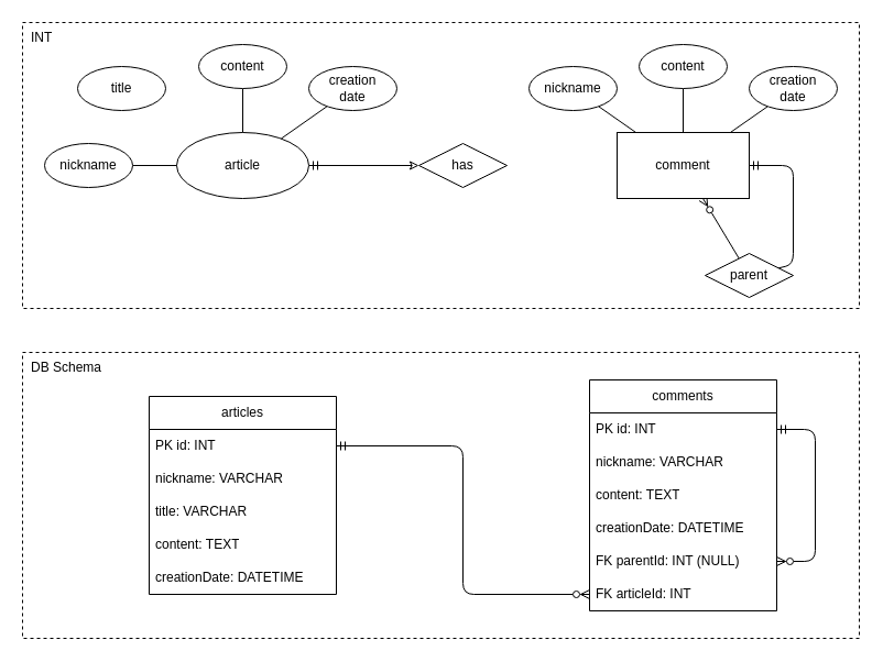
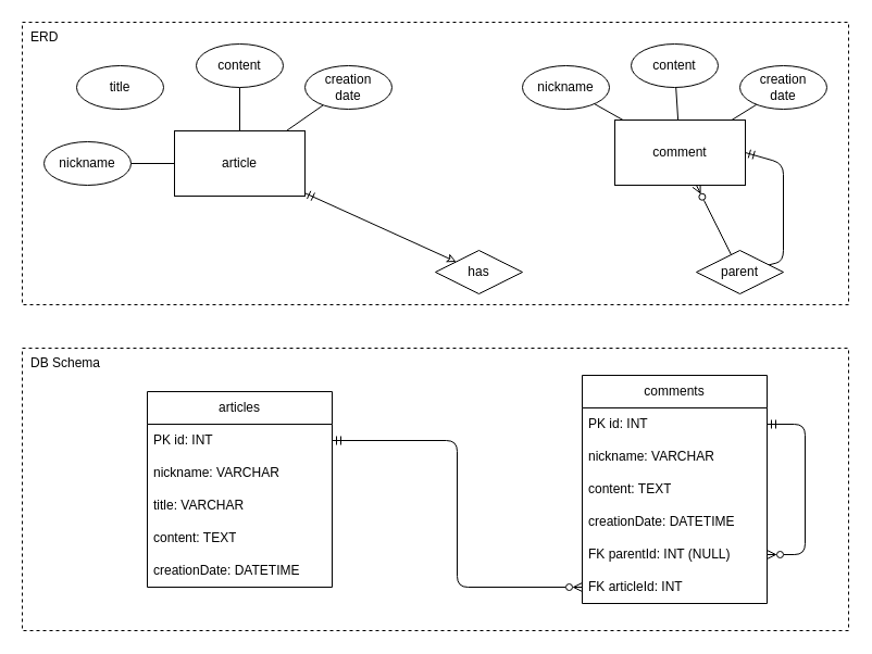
  <mxCell id="0" />
  <mxCell id="1" parent="0" />
- <mxCell id="2" value="INT" style="rounded=0;whiteSpace=wrap;html=1;align=left;verticalAlign=top;spacingLeft=6;fillColor=none;dashed=1;" parent="1" vertex="1"><mxGeometry x="20" y="20" width="760" height="260" as="geometry" /></mxCell>
+ <mxCell id="2" value="ERD" style="rounded=0;whiteSpace=wrap;html=1;align=left;verticalAlign=top;spacingLeft=6;fillColor=none;dashed=1;" parent="1" vertex="1"><mxGeometry x="20" y="20" width="760" height="260" as="geometry" /></mxCell>
  <mxCell id="3" style="edgeStyle=none;html=1;endArrow=classic;endFill=0;startArrow=ERmandOne;startFill=0;" parent="1" source="4" target="7" edge="1"><mxGeometry relative="1" as="geometry" /></mxCell>
- <mxCell id="4" value="article" style="ellipse;whiteSpace=wrap;html=1;" parent="1" vertex="1"><mxGeometry x="160" y="120" width="120" height="60" as="geometry" /></mxCell>
+ <mxCell id="4" value="article" style="rounded=0;whiteSpace=wrap;html=1;" parent="1" vertex="1"><mxGeometry x="160" y="120" width="120" height="60" as="geometry" /></mxCell>
  <mxCell id="5" style="edgeStyle=none;html=1;startArrow=none;startFill=0;endArrow=ERzeroToMany;endFill=0;" parent="1" source="9" target="6" edge="1"><mxGeometry relative="1" as="geometry"><mxPoint x="740" y="150" as="targetPoint" /><mxPoint x="730" y="200" as="sourcePoint" /></mxGeometry></mxCell>
- <mxCell id="6" value="comment" style="rounded=0;whiteSpace=wrap;html=1;" parent="1" vertex="1"><mxGeometry x="560" y="120" width="120" height="60" as="geometry" /></mxCell>
- <mxCell id="7" value="has" style="rhombus;whiteSpace=wrap;html=1;" parent="1" vertex="1"><mxGeometry x="380" y="130" width="80" height="40" as="geometry" /></mxCell>
+ <mxCell id="6" value="comment" style="rounded=0;whiteSpace=wrap;html=1;" parent="1" vertex="1"><mxGeometry x="565" y="110" width="120" height="60" as="geometry" /></mxCell>
+ <mxCell id="7" value="has" style="rhombus;whiteSpace=wrap;html=1;" parent="1" vertex="1"><mxGeometry x="400" y="230" width="80" height="40" as="geometry" /></mxCell>
  <mxCell id="8" style="edgeStyle=none;html=1;entryX=1;entryY=0.5;entryDx=0;entryDy=0;startArrow=none;startFill=0;endArrow=ERmandOne;endFill=0;" parent="1" source="9" target="6" edge="1"><mxGeometry relative="1" as="geometry"><Array as="points"><mxPoint x="720" y="240" /><mxPoint x="720" y="150" /></Array></mxGeometry></mxCell>
  <mxCell id="9" value="parent" style="rhombus;whiteSpace=wrap;html=1;" parent="1" vertex="1"><mxGeometry x="640" y="230" width="80" height="40" as="geometry" /></mxCell>
  <mxCell id="10" style="edgeStyle=none;html=1;startArrow=none;startFill=0;endArrow=none;endFill=0;" parent="1" source="11" target="4" edge="1"><mxGeometry relative="1" as="geometry" /></mxCell>
  <mxCell id="11" value="nickname" style="ellipse;whiteSpace=wrap;html=1;" parent="1" vertex="1"><mxGeometry x="40" y="130" width="80" height="40" as="geometry" /></mxCell>
  <mxCell id="12" value="title" style="ellipse;whiteSpace=wrap;html=1;" parent="1" vertex="1"><mxGeometry x="70" y="60" width="80" height="40" as="geometry" /></mxCell>
  <mxCell id="13" style="edgeStyle=none;html=1;startArrow=none;startFill=0;endArrow=none;endFill=0;" parent="1" source="14" target="4" edge="1"><mxGeometry relative="1" as="geometry" /></mxCell>
  <mxCell id="14" value="content" style="ellipse;whiteSpace=wrap;html=1;" parent="1" vertex="1"><mxGeometry x="180" y="40" width="80" height="40" as="geometry" /></mxCell>
  <mxCell id="15" style="edgeStyle=none;html=1;startArrow=none;startFill=0;endArrow=none;endFill=0;" parent="1" source="16" target="4" edge="1"><mxGeometry relative="1" as="geometry" /></mxCell>
  <mxCell id="16" value="creation&lt;br&gt;date" style="ellipse;whiteSpace=wrap;html=1;" parent="1" vertex="1"><mxGeometry x="280" y="60" width="80" height="40" as="geometry" /></mxCell>
  <mxCell id="17" style="edgeStyle=none;html=1;startArrow=none;startFill=0;endArrow=none;endFill=0;" parent="1" source="18" target="6" edge="1"><mxGeometry relative="1" as="geometry"><mxPoint x="600" y="80" as="targetPoint" /></mxGeometry></mxCell>
  <mxCell id="18" value="nickname" style="ellipse;whiteSpace=wrap;html=1;" parent="1" vertex="1"><mxGeometry x="480" y="60" width="80" height="40" as="geometry" /></mxCell>
  <mxCell id="19" style="edgeStyle=none;html=1;startArrow=none;startFill=0;endArrow=none;endFill=0;" parent="1" source="20" target="6" edge="1"><mxGeometry relative="1" as="geometry" /></mxCell>
  <mxCell id="20" value="content" style="ellipse;whiteSpace=wrap;html=1;" parent="1" vertex="1"><mxGeometry x="580" y="40" width="80" height="40" as="geometry" /></mxCell>
  <mxCell id="21" style="edgeStyle=none;html=1;startArrow=none;startFill=0;endArrow=none;endFill=0;" parent="1" source="22" target="6" edge="1"><mxGeometry relative="1" as="geometry" /></mxCell>
  <mxCell id="22" value="creation&lt;br&gt;date" style="ellipse;whiteSpace=wrap;html=1;" parent="1" vertex="1"><mxGeometry x="680" y="60" width="80" height="40" as="geometry" /></mxCell>
  <mxCell id="23" value="DB Schema" style="rounded=0;whiteSpace=wrap;html=1;align=left;verticalAlign=top;spacingLeft=6;fillColor=none;dashed=1;" parent="1" vertex="1"><mxGeometry x="20" y="320" width="760" height="260" as="geometry" /></mxCell>
  <mxCell id="24" style="edgeStyle=none;html=1;startArrow=ERmandOne;startFill=0;endArrow=ERzeroToMany;endFill=0;exitX=1;exitY=0.5;exitDx=0;exitDy=0;entryX=0;entryY=0.5;entryDx=0;entryDy=0;" parent="1" source="26" target="38" edge="1"><mxGeometry relative="1" as="geometry"><Array as="points"><mxPoint x="420" y="405" /><mxPoint x="420" y="540" /></Array></mxGeometry></mxCell>
  <mxCell id="25" value="articles" style="swimlane;fontStyle=0;childLayout=stackLayout;horizontal=1;startSize=30;horizontalStack=0;resizeParent=1;resizeParentMax=0;resizeLast=0;collapsible=1;marginBottom=0;whiteSpace=wrap;html=1;fillColor=default;" parent="1" vertex="1"><mxGeometry x="135" y="360" width="170" height="180" as="geometry" /></mxCell>
  <mxCell id="26" value="PK id: INT" style="text;strokeColor=none;fillColor=none;align=left;verticalAlign=middle;spacingLeft=4;spacingRight=4;overflow=hidden;points=[[0,0.5],[1,0.5]];portConstraint=eastwest;rotatable=0;whiteSpace=wrap;html=1;dashed=1;" parent="25" vertex="1"><mxGeometry y="30" width="170" height="30" as="geometry" /></mxCell>
  <mxCell id="27" value="nickname: VARCHAR" style="text;strokeColor=none;fillColor=none;align=left;verticalAlign=middle;spacingLeft=4;spacingRight=4;overflow=hidden;points=[[0,0.5],[1,0.5]];portConstraint=eastwest;rotatable=0;whiteSpace=wrap;html=1;dashed=1;" parent="25" vertex="1"><mxGeometry y="60" width="170" height="30" as="geometry" /></mxCell>
  <mxCell id="28" value="title: VARCHAR" style="text;strokeColor=none;fillColor=none;align=left;verticalAlign=middle;spacingLeft=4;spacingRight=4;overflow=hidden;points=[[0,0.5],[1,0.5]];portConstraint=eastwest;rotatable=0;whiteSpace=wrap;html=1;dashed=1;" parent="25" vertex="1"><mxGeometry y="90" width="170" height="30" as="geometry" /></mxCell>
  <mxCell id="29" value="content: TEXT" style="text;strokeColor=none;fillColor=none;align=left;verticalAlign=middle;spacingLeft=4;spacingRight=4;overflow=hidden;points=[[0,0.5],[1,0.5]];portConstraint=eastwest;rotatable=0;whiteSpace=wrap;html=1;dashed=1;" parent="25" vertex="1"><mxGeometry y="120" width="170" height="30" as="geometry" /></mxCell>
  <mxCell id="30" value="creationDate: DATETIME" style="text;strokeColor=none;fillColor=none;align=left;verticalAlign=middle;spacingLeft=4;spacingRight=4;overflow=hidden;points=[[0,0.5],[1,0.5]];portConstraint=eastwest;rotatable=0;whiteSpace=wrap;html=1;dashed=1;" parent="25" vertex="1"><mxGeometry y="150" width="170" height="30" as="geometry" /></mxCell>
  <mxCell id="31" value="comments" style="swimlane;fontStyle=0;childLayout=stackLayout;horizontal=1;startSize=30;horizontalStack=0;resizeParent=1;resizeParentMax=0;resizeLast=0;collapsible=1;marginBottom=0;whiteSpace=wrap;html=1;fillColor=default;" parent="1" vertex="1"><mxGeometry x="535" y="345" width="170" height="210" as="geometry" /></mxCell>
  <mxCell id="32" value="PK id: INT" style="text;strokeColor=none;fillColor=none;align=left;verticalAlign=middle;spacingLeft=4;spacingRight=4;overflow=hidden;points=[[0,0.5],[1,0.5]];portConstraint=eastwest;rotatable=0;whiteSpace=wrap;html=1;dashed=1;" parent="31" vertex="1"><mxGeometry y="30" width="170" height="30" as="geometry" /></mxCell>
  <mxCell id="33" value="nickname: VARCHAR" style="text;strokeColor=none;fillColor=none;align=left;verticalAlign=middle;spacingLeft=4;spacingRight=4;overflow=hidden;points=[[0,0.5],[1,0.5]];portConstraint=eastwest;rotatable=0;whiteSpace=wrap;html=1;dashed=1;" parent="31" vertex="1"><mxGeometry y="60" width="170" height="30" as="geometry" /></mxCell>
  <mxCell id="34" value="content: TEXT" style="text;strokeColor=none;fillColor=none;align=left;verticalAlign=middle;spacingLeft=4;spacingRight=4;overflow=hidden;points=[[0,0.5],[1,0.5]];portConstraint=eastwest;rotatable=0;whiteSpace=wrap;html=1;dashed=1;" parent="31" vertex="1"><mxGeometry y="90" width="170" height="30" as="geometry" /></mxCell>
  <mxCell id="35" value="creationDate: DATETIME" style="text;strokeColor=none;fillColor=none;align=left;verticalAlign=middle;spacingLeft=4;spacingRight=4;overflow=hidden;points=[[0,0.5],[1,0.5]];portConstraint=eastwest;rotatable=0;whiteSpace=wrap;html=1;dashed=1;" parent="31" vertex="1"><mxGeometry y="120" width="170" height="30" as="geometry" /></mxCell>
  <mxCell id="36" value="FK parentId: INT (NULL)" style="text;strokeColor=none;fillColor=none;align=left;verticalAlign=middle;spacingLeft=4;spacingRight=4;overflow=hidden;points=[[0,0.5],[1,0.5]];portConstraint=eastwest;rotatable=0;whiteSpace=wrap;html=1;dashed=1;" parent="31" vertex="1"><mxGeometry y="150" width="170" height="30" as="geometry" /></mxCell>
  <mxCell id="37" style="edgeStyle=none;html=1;startArrow=ERzeroToMany;startFill=0;endArrow=ERmandOne;endFill=0;exitX=1;exitY=0.5;exitDx=0;exitDy=0;entryX=1;entryY=0.5;entryDx=0;entryDy=0;" parent="31" source="36" target="32" edge="1"><mxGeometry relative="1" as="geometry"><mxPoint x="315" y="150" as="targetPoint" /><mxPoint x="85" y="180" as="sourcePoint" /><Array as="points"><mxPoint x="205" y="165" /><mxPoint x="205" y="45" /></Array></mxGeometry></mxCell>
  <mxCell id="38" value="FK articleId: INT" style="text;strokeColor=none;fillColor=none;align=left;verticalAlign=middle;spacingLeft=4;spacingRight=4;overflow=hidden;points=[[0,0.5],[1,0.5]];portConstraint=eastwest;rotatable=0;whiteSpace=wrap;html=1;dashed=1;" parent="31" vertex="1"><mxGeometry y="180" width="170" height="30" as="geometry" /></mxCell>
